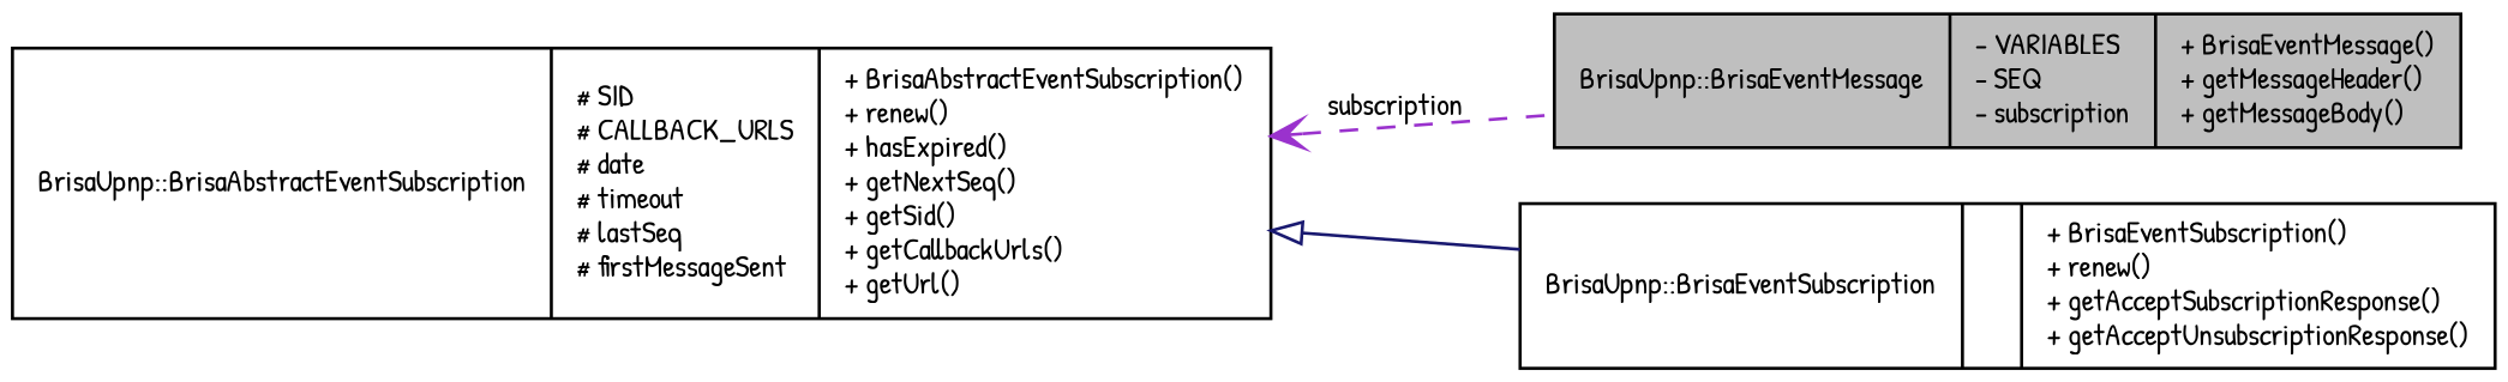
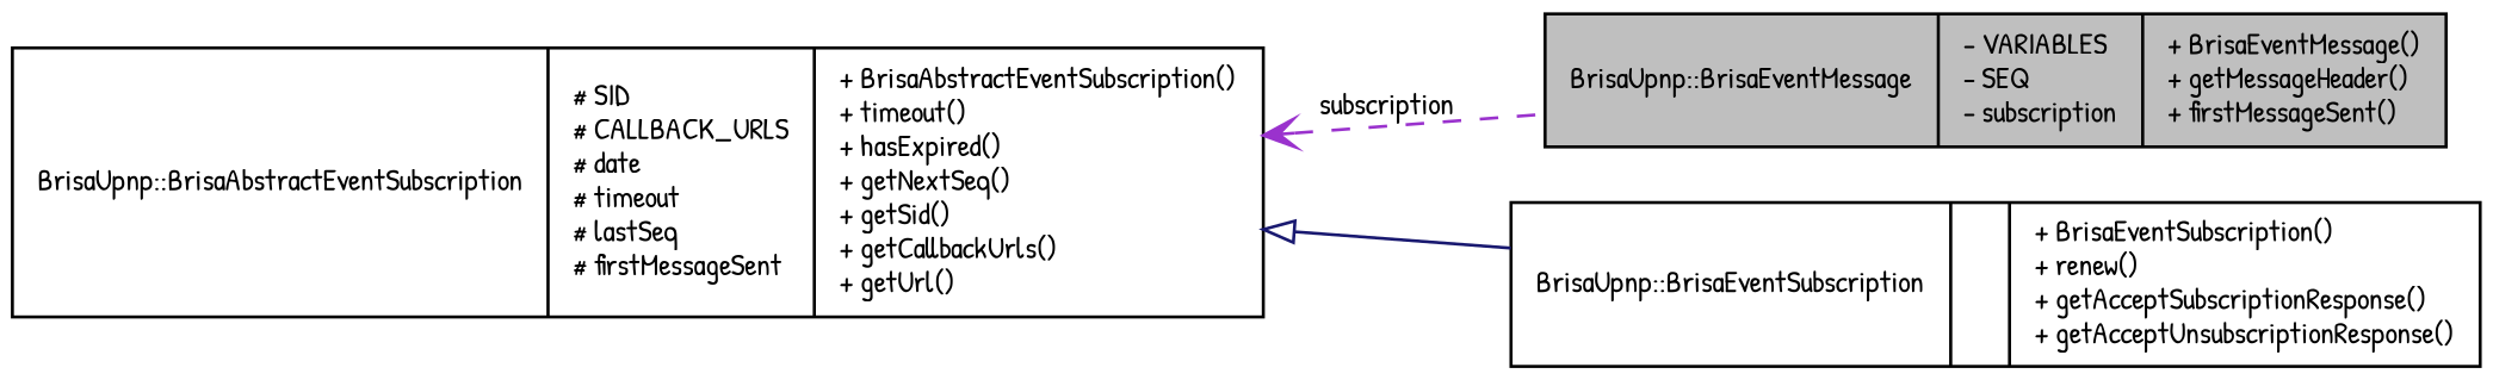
  digraph {
    fontname="Patrick Hand"
    rankdir=LR
    node [color=black fontname="Patrick Hand" fontsize=10 shape=record]
    edge [dir=back fontname="Patrick Hand" fontsize=10 labelfontname=FreeSans labelfontsize=10]
-   n1 [fillcolor=grey75 fontcolor=black height=0.2 label="{BrisaUpnp::BrisaEventMessage\n|- VARIABLES\l- SEQ\l- subscription\l|+ BrisaEventMessage()\l+ getMessageHeader()\l+ getMessageBody()\l}" style=filled width=0.4]
+   n1 [fillcolor=grey75 fontcolor=black height=0.2 label="{BrisaUpnp::BrisaEventMessage\n|- VARIABLES\l- SEQ\l- subscription\l|+ BrisaEventMessage()\l+ getMessageHeader()\l+ firstMessageSent()\l}" style=filled width=0.4]
    n2 [height=0.2 label="{BrisaUpnp::BrisaEventSubscription\n||+ BrisaEventSubscription()\l+ renew()\l+ getAcceptSubscriptionResponse()\l+ getAcceptUnsubscriptionResponse()\l}" width=0.4]
-   n3 [height=0.2 label="{BrisaUpnp::BrisaAbstractEventSubscription\n|# SID\l# CALLBACK_URLS\l# date\l# timeout\l# lastSeq\l# firstMessageSent\l|+ BrisaAbstractEventSubscription()\l+ renew()\l+ hasExpired()\l+ getNextSeq()\l+ getSid()\l+ getCallbackUrls()\l+ getUrl()\l}" width=0.4]
+   n3 [height=0.2 label="{BrisaUpnp::BrisaAbstractEventSubscription\n|# SID\l# CALLBACK_URLS\l# date\l# timeout\l# lastSeq\l# firstMessageSent\l|+ BrisaAbstractEventSubscription()\l+ timeout()\l+ hasExpired()\l+ getNextSeq()\l+ getSid()\l+ getCallbackUrls()\l+ getUrl()\l}" width=0.4]
    n3 -> n1 [arrowtail=open color=darkorchid3 label=subscription style=dashed]
    n3 -> n2 [arrowtail=empty color=midnightblue style=solid]
  }
